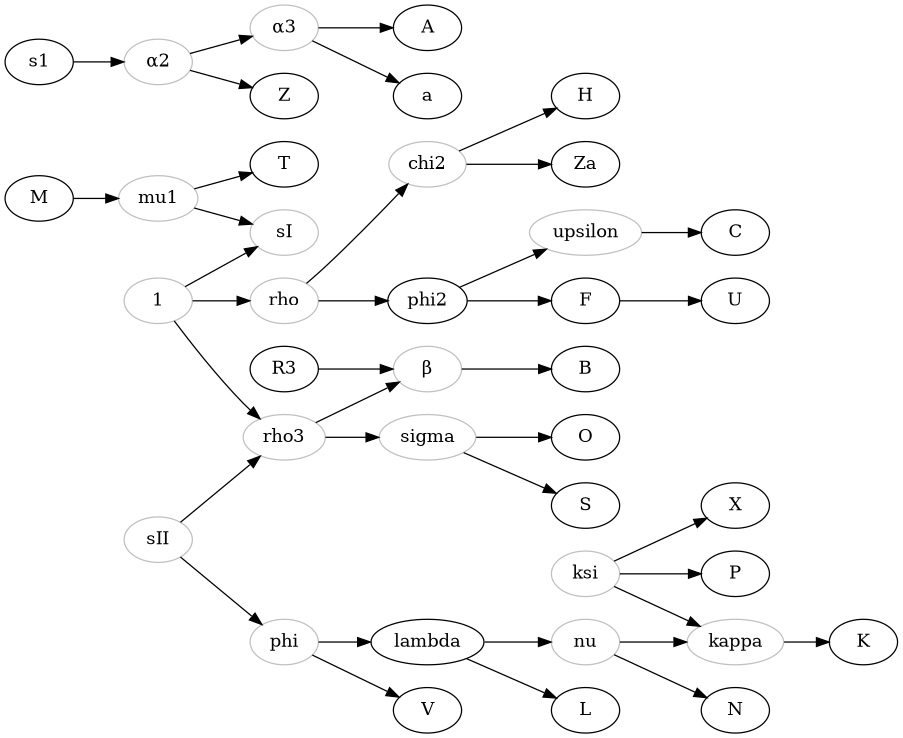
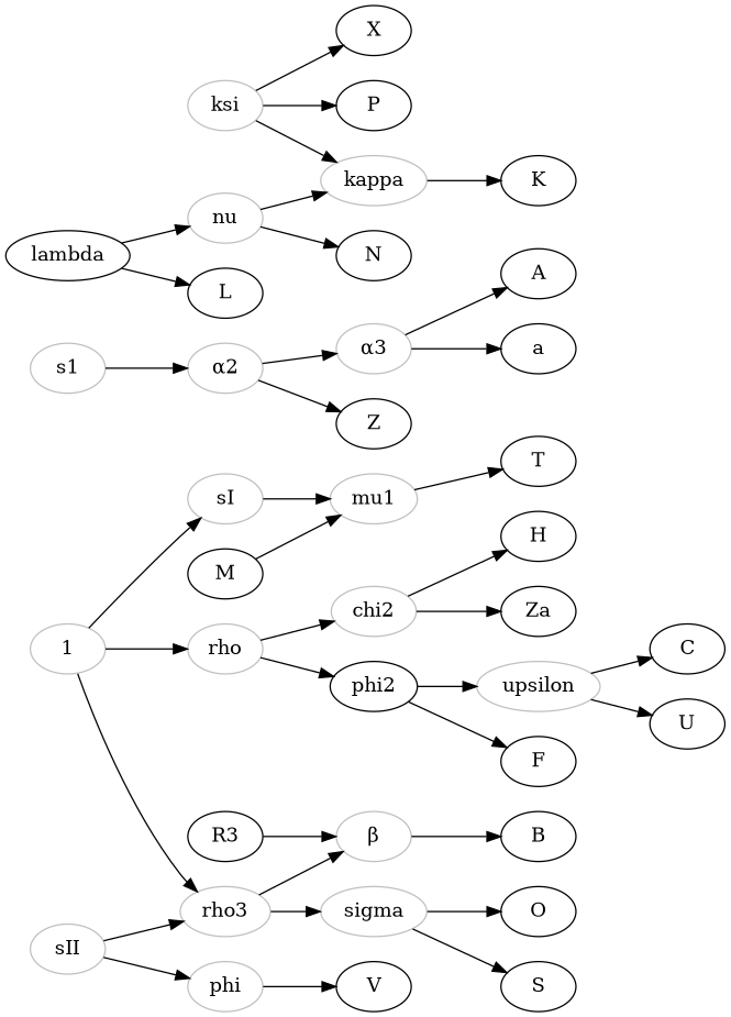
  digraph {
    rankdir=LR
    1 [color=grey]
    sI [color=grey]
    n3 [color=grey label=rho]
    rho3 [color=grey]
    mu1 [color=grey]
    sII [color=grey]
    phi [color=grey]
    chi2 [color=grey]
    phi2 [color=black]
    n10 [color=grey label="α2"]
    n11 [color=grey label="α3"]
    Z
    A
    a
    n15 [color=grey label="β"]
    B
    R3
    H
    Za
    kappa [color=grey]
    K
    ksi [color=grey]
    X
    P
    lambda [color=black]
    nu [color=grey]
    L
    N
    T
    M
    V
    upsilon [color=grey]
    F
    C
    U
    sigma [color=grey]
    O
    S
-   s1 [color=black]
+   s1 [color=grey]
    1 -> sI
    1 -> n3
    1 -> rho3
-   mu1 -> sI
+   sI -> mu1
    n3 -> chi2
    n3 -> phi2
    rho3 -> n15
    rho3 -> sigma
    mu1 -> T
    sII -> rho3
    sII -> phi
-   phi -> lambda
    phi -> V
    chi2 -> H
    chi2 -> Za
    phi2 -> upsilon
    phi2 -> F
    n10 -> n11
    n10 -> Z
    n11 -> A
    n11 -> a
    n15 -> B
    R3 -> n15
    kappa -> K
    ksi -> kappa
    ksi -> X
    ksi -> P
    lambda -> nu
    lambda -> L
    nu -> kappa
    nu -> N
    M -> mu1
    upsilon -> C
-   F -> U
+   upsilon -> U
    sigma -> O
    sigma -> S
    s1 -> n10
  }
